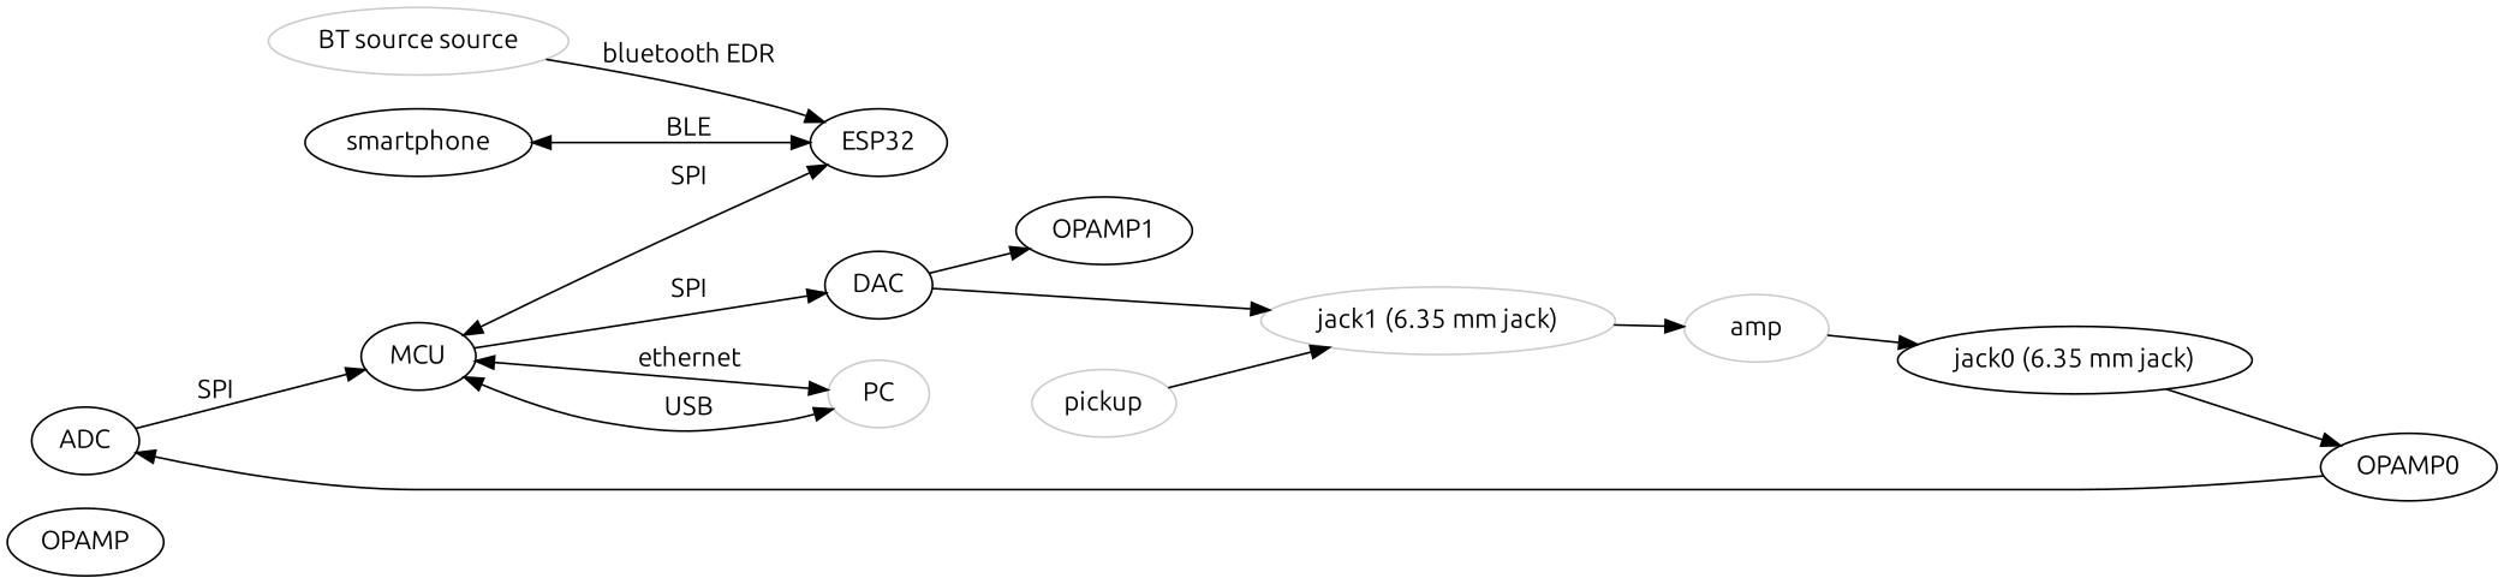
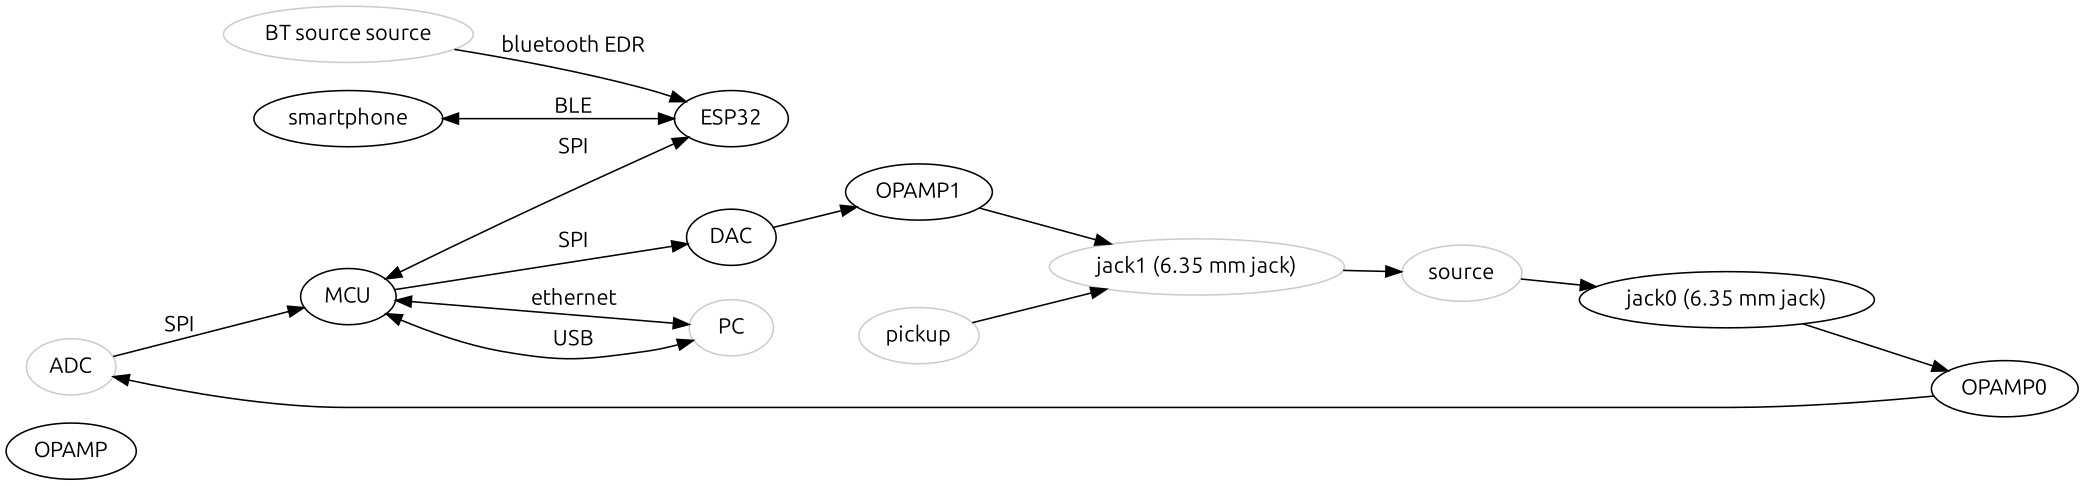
  digraph {
    fontname=Ubuntu
    rankdir=LR
    node [fontname=Ubuntu]
    edge [fontname=Ubuntu]
    OPAMP
-   ADC
+   ADC [color="#cccccc"]
    MCU
    ESP32
    DAC
    n6 [color="#cccccc" label=PC]
    OPAMP1
    n8 [color="#cccccc" label="jack1 (6.35 mm jack)"]
    n9 [label="jack0 (6.35 mm jack)"]
    OPAMP0
-   n11 [color="#cccccc" label=amp]
+   n11 [color="#cccccc" label=source]
    n12 [color="#cccccc" label=pickup]
    n13 [color="#cccccc" label="BT source source"]
    n14 [color=black label=smartphone]
    ADC -> MCU [label=SPI]
    MCU -> ESP32 [dir=both label=SPI]
    MCU -> DAC [label=SPI]
    MCU -> n6 [dir=both label=ethernet]
    MCU -> n6 [dir=both label=USB]
    DAC -> OPAMP1
-   DAC -> n8
+   OPAMP1 -> n8
    n8 -> n11
    n9 -> OPAMP0
    OPAMP0 -> ADC
    n11 -> n9
    n12 -> n8
    n13 -> ESP32 [label="bluetooth EDR"]
    n14 -> ESP32 [dir=both label=BLE]
  }
